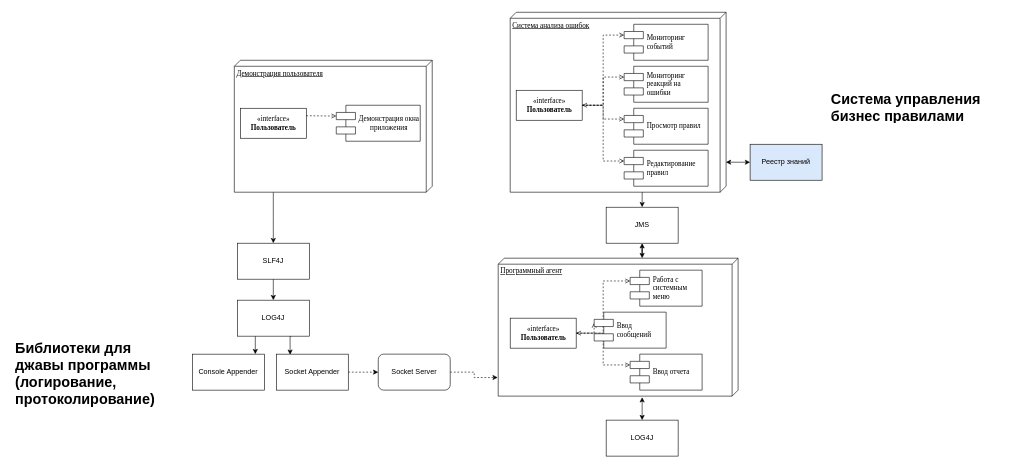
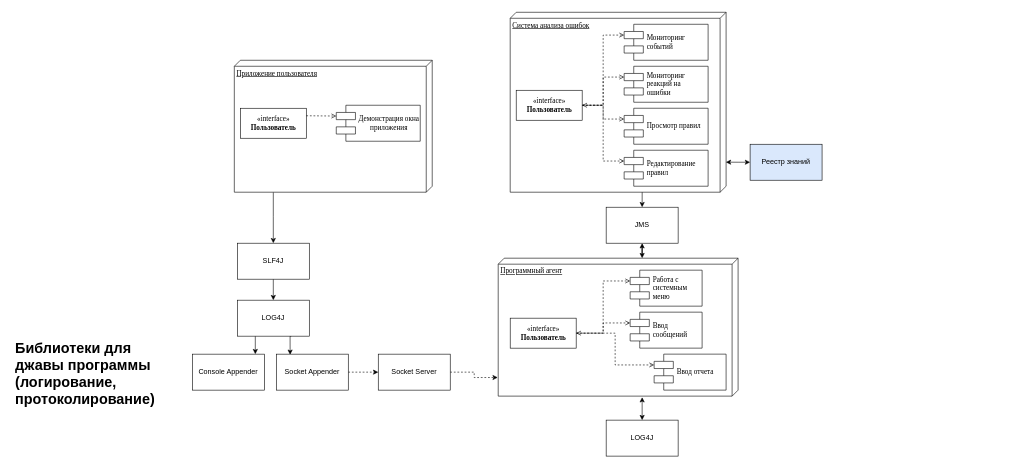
  <mxCell id="0" />
  <mxCell id="1" parent="0" />
  <mxCell id="2" style="edgeStyle=orthogonalEdgeStyle;rounded=0;orthogonalLoop=1;jettySize=auto;html=1;entryX=0.5;entryY=0;entryDx=0;entryDy=0;" edge="1" parent="1" source="3" target="21"><mxGeometry relative="1" as="geometry"><Array as="points"><mxPoint x="455" y="360" /><mxPoint x="455" y="360" /></Array></mxGeometry></mxCell>
- <mxCell id="3" value="Демонстрация пользователя" style="verticalAlign=top;align=left;spacingTop=8;spacingLeft=2;spacingRight=12;shape=cube;size=10;direction=south;fontStyle=4;html=1;rounded=0;shadow=0;comic=0;labelBackgroundColor=none;strokeWidth=1;fontFamily=Verdana;fontSize=12" parent="1" vertex="1"><mxGeometry x="390" y="100" width="330" height="220" as="geometry" /></mxCell>
+ <mxCell id="3" value="Приложение пользователя" style="verticalAlign=top;align=left;spacingTop=8;spacingLeft=2;spacingRight=12;shape=cube;size=10;direction=south;fontStyle=4;html=1;rounded=0;shadow=0;comic=0;labelBackgroundColor=none;strokeWidth=1;fontFamily=Verdana;fontSize=12" parent="1" vertex="1"><mxGeometry x="390" y="100" width="330" height="220" as="geometry" /></mxCell>
  <mxCell id="4" value="Система анализа ошибок" style="verticalAlign=top;align=left;spacingTop=8;spacingLeft=2;spacingRight=12;shape=cube;size=10;direction=south;fontStyle=4;html=1;rounded=0;shadow=0;comic=0;labelBackgroundColor=none;strokeWidth=1;fontFamily=Verdana;fontSize=12" parent="1" vertex="1"><mxGeometry x="850" y="20" width="360" height="300" as="geometry" /></mxCell>
  <mxCell id="5" value="Программный агент" style="verticalAlign=top;align=left;spacingTop=8;spacingLeft=2;spacingRight=12;shape=cube;size=10;direction=south;fontStyle=4;html=1;rounded=0;shadow=0;comic=0;labelBackgroundColor=none;strokeWidth=1;fontFamily=Verdana;fontSize=12" parent="1" vertex="1"><mxGeometry x="830" y="430" width="400" height="230" as="geometry" /></mxCell>
  <mxCell id="6" value="«interface»&lt;br&gt;&lt;b&gt;Пользователь&lt;/b&gt;" style="html=1;rounded=0;shadow=0;comic=0;labelBackgroundColor=none;strokeWidth=1;fontFamily=Verdana;fontSize=12;align=center;" parent="1" vertex="1"><mxGeometry x="400" y="180" width="110" height="50" as="geometry" /></mxCell>
  <mxCell id="7" value="Демонстрация окна приложения" style="shape=component;align=center;spacingLeft=36;rounded=0;shadow=0;comic=0;labelBackgroundColor=none;strokeWidth=1;fontFamily=Verdana;fontSize=12;html=1;whiteSpace=wrap;" parent="1" vertex="1"><mxGeometry x="560" y="175" width="140" height="60" as="geometry" /></mxCell>
  <mxCell id="8" value="Мониторинг событий" style="shape=component;align=left;spacingLeft=36;rounded=0;shadow=0;comic=0;labelBackgroundColor=none;strokeWidth=1;fontFamily=Verdana;fontSize=12;html=1;whiteSpace=wrap;" parent="1" vertex="1"><mxGeometry x="1040" width="140" height="60" as="geometry" y="40" /></mxCell>
  <mxCell id="9" value="Работа с системным меню" style="shape=component;align=left;spacingLeft=36;rounded=0;shadow=0;comic=0;labelBackgroundColor=none;strokeWidth=1;fontFamily=Verdana;fontSize=12;html=1;whiteSpace=wrap;" parent="1" vertex="1"><mxGeometry x="1050" y="450" width="120" height="60" as="geometry" /></mxCell>
  <mxCell id="10" style="edgeStyle=orthogonalEdgeStyle;rounded=0;orthogonalLoop=1;jettySize=auto;html=1;exitX=1;exitY=0.5;exitDx=0;exitDy=0;entryX=0;entryY=0.3;entryDx=0;entryDy=0;dashed=1;endArrow=open;endFill=0;" edge="1" parent="1" source="14" target="8"><mxGeometry relative="1" as="geometry" /></mxCell>
  <mxCell id="11" style="edgeStyle=orthogonalEdgeStyle;rounded=0;orthogonalLoop=1;jettySize=auto;html=1;exitX=1;exitY=0.5;exitDx=0;exitDy=0;entryX=0;entryY=0.3;entryDx=0;entryDy=0;dashed=1;endArrow=open;endFill=0;" edge="1" parent="1" source="14" target="38"><mxGeometry relative="1" as="geometry" /></mxCell>
  <mxCell id="12" style="edgeStyle=orthogonalEdgeStyle;rounded=0;orthogonalLoop=1;jettySize=auto;html=1;exitX=1;exitY=0.5;exitDx=0;exitDy=0;entryX=0;entryY=0.3;entryDx=0;entryDy=0;dashed=1;endArrow=open;endFill=0;" edge="1" parent="1" source="14" target="39"><mxGeometry relative="1" as="geometry" /></mxCell>
  <mxCell id="13" style="edgeStyle=orthogonalEdgeStyle;rounded=0;orthogonalLoop=1;jettySize=auto;html=1;exitX=1;exitY=0.5;exitDx=0;exitDy=0;entryX=0;entryY=0.3;entryDx=0;entryDy=0;dashed=1;startArrow=open;startFill=0;endArrow=open;endFill=0;" edge="1" parent="1" source="14" target="40"><mxGeometry relative="1" as="geometry" /></mxCell>
  <mxCell id="14" value="«interface»&lt;br&gt;&lt;b&gt;Пользователь&lt;/b&gt;" style="html=1;rounded=0;shadow=0;comic=0;labelBackgroundColor=none;strokeWidth=1;fontFamily=Verdana;fontSize=12;align=center;" vertex="1" parent="1"><mxGeometry x="860" y="150" width="110" height="50" as="geometry" /></mxCell>
  <mxCell id="15" style="edgeStyle=orthogonalEdgeStyle;rounded=0;orthogonalLoop=1;jettySize=auto;html=1;exitX=1;exitY=0.5;exitDx=0;exitDy=0;entryX=0;entryY=0.3;entryDx=0;entryDy=0;dashed=1;endArrow=open;endFill=0;" edge="1" parent="1" source="18" target="9"><mxGeometry relative="1" as="geometry" /></mxCell>
  <mxCell id="16" style="edgeStyle=orthogonalEdgeStyle;rounded=0;orthogonalLoop=1;jettySize=auto;html=1;exitX=1;exitY=0.5;exitDx=0;exitDy=0;entryX=0;entryY=0.3;entryDx=0;entryDy=0;dashed=1;endArrow=open;endFill=0;" edge="1" parent="1" source="18" target="36"><mxGeometry relative="1" as="geometry" /></mxCell>
  <mxCell id="17" style="edgeStyle=orthogonalEdgeStyle;rounded=0;orthogonalLoop=1;jettySize=auto;html=1;exitX=1;exitY=0.5;exitDx=0;exitDy=0;entryX=0;entryY=0.3;entryDx=0;entryDy=0;startArrow=open;startFill=0;dashed=1;endArrow=open;endFill=0;" edge="1" parent="1" source="18" target="37"><mxGeometry relative="1" as="geometry" /></mxCell>
  <mxCell id="18" value="«interface»&lt;br&gt;&lt;b&gt;Пользователь&lt;/b&gt;" style="html=1;rounded=0;shadow=0;comic=0;labelBackgroundColor=none;strokeWidth=1;fontFamily=Verdana;fontSize=12;align=center;" vertex="1" parent="1"><mxGeometry x="850" y="530" width="110" height="50" as="geometry" /></mxCell>
  <mxCell id="19" value="" style="endArrow=open;dashed=1;html=1;rounded=0;entryX=0;entryY=0.3;entryDx=0;entryDy=0;exitX=1;exitY=0.25;exitDx=0;exitDy=0;startArrow=none;startFill=0;endFill=0;" edge="1" parent="1" source="6" target="7"><mxGeometry width="50" height="50" relative="1" as="geometry"><mxPoint x="790" y="470" as="sourcePoint" /><mxPoint x="840" y="420" as="targetPoint" /></mxGeometry></mxCell>
  <mxCell id="20" style="edgeStyle=orthogonalEdgeStyle;rounded=0;orthogonalLoop=1;jettySize=auto;html=1;exitX=0.5;exitY=1;exitDx=0;exitDy=0;entryX=0.5;entryY=0;entryDx=0;entryDy=0;" edge="1" parent="1" source="21" target="24"><mxGeometry relative="1" as="geometry" /></mxCell>
  <mxCell id="21" value="SLF4J" style="rounded=0;whiteSpace=wrap;html=1;" vertex="1" parent="1"><mxGeometry x="395" y="405" width="120" height="60" as="geometry" /></mxCell>
  <mxCell id="22" style="edgeStyle=orthogonalEdgeStyle;rounded=0;orthogonalLoop=1;jettySize=auto;html=1;exitX=0.25;exitY=1;exitDx=0;exitDy=0;entryX=0.875;entryY=0;entryDx=0;entryDy=0;entryPerimeter=0;" edge="1" parent="1" source="24" target="25"><mxGeometry relative="1" as="geometry" /></mxCell>
  <mxCell id="23" style="edgeStyle=orthogonalEdgeStyle;rounded=0;orthogonalLoop=1;jettySize=auto;html=1;exitX=0.75;exitY=1;exitDx=0;exitDy=0;entryX=0.192;entryY=0.017;entryDx=0;entryDy=0;entryPerimeter=0;" edge="1" parent="1" source="24" target="27"><mxGeometry relative="1" as="geometry" /></mxCell>
  <mxCell id="24" value="LOG4J" style="rounded=0;whiteSpace=wrap;html=1;" vertex="1" parent="1"><mxGeometry x="395" y="500" width="120" height="60" as="geometry" /></mxCell>
  <mxCell id="25" value="Console Appender" style="rounded=0;whiteSpace=wrap;html=1;" vertex="1" parent="1"><mxGeometry x="320" y="590" width="120" height="60" as="geometry" /></mxCell>
  <mxCell id="26" style="edgeStyle=orthogonalEdgeStyle;rounded=0;orthogonalLoop=1;jettySize=auto;html=1;exitX=1;exitY=0.5;exitDx=0;exitDy=0;dashed=1;" edge="1" parent="1" source="27" target="30"><mxGeometry relative="1" as="geometry" /></mxCell>
  <mxCell id="27" value="Socket Appender" style="rounded=0;whiteSpace=wrap;html=1;" vertex="1" parent="1"><mxGeometry x="460" y="590" width="120" height="60" as="geometry" /></mxCell>
  <mxCell id="28" value="&lt;h1&gt;Библиотеки для джавы программы (логирование, протоколирование)&lt;/h1&gt;" style="text;html=1;strokeColor=none;fillColor=none;spacing=5;spacingTop=-20;whiteSpace=wrap;overflow=hidden;rounded=0;" vertex="1" parent="1"><mxGeometry x="20" y="560" width="240" height="160" as="geometry" /></mxCell>
  <mxCell id="29" style="edgeStyle=orthogonalEdgeStyle;rounded=0;orthogonalLoop=1;jettySize=auto;html=1;exitX=1;exitY=0.5;exitDx=0;exitDy=0;entryX=0.865;entryY=1.002;entryDx=0;entryDy=0;entryPerimeter=0;dashed=1;" edge="1" parent="1" source="30" target="5"><mxGeometry relative="1" as="geometry" /></mxCell>
- <mxCell id="30" value="Socket Server" style="whiteSpace=wrap;html=1;rounded=1;" vertex="1" parent="1"><mxGeometry x="630" y="590" width="120" height="60" as="geometry" /></mxCell>
+ <mxCell id="30" value="Socket Server" style="rounded=0;whiteSpace=wrap;html=1;" vertex="1" parent="1"><mxGeometry x="630" y="590" width="120" height="60" as="geometry" /></mxCell>
  <mxCell id="31" style="edgeStyle=orthogonalEdgeStyle;rounded=0;orthogonalLoop=1;jettySize=auto;html=1;entryX=1.008;entryY=0.4;entryDx=0;entryDy=0;entryPerimeter=0;startArrow=classic;startFill=1;" edge="1" parent="1" source="32" target="5"><mxGeometry relative="1" as="geometry" /></mxCell>
  <mxCell id="32" value="LOG4J" style="rounded=0;whiteSpace=wrap;html=1;" vertex="1" parent="1"><mxGeometry x="1010" y="700" width="120" height="60" as="geometry" /></mxCell>
  <mxCell id="33" style="edgeStyle=orthogonalEdgeStyle;rounded=0;orthogonalLoop=1;jettySize=auto;html=1;entryX=0;entryY=0.4;entryDx=0;entryDy=0;entryPerimeter=0;startArrow=classic;startFill=1;" edge="1" parent="1" source="35" target="5"><mxGeometry relative="1" as="geometry" /></mxCell>
  <mxCell id="34" style="edgeStyle=orthogonalEdgeStyle;rounded=0;orthogonalLoop=1;jettySize=auto;html=1;exitX=0.5;exitY=0;exitDx=0;exitDy=0;endArrow=none;endFill=0;startArrow=classic;startFill=1;" edge="1" parent="1" source="35"><mxGeometry relative="1" as="geometry"><mxPoint x="1070.056" y="320" as="targetPoint" /></mxGeometry></mxCell>
  <mxCell id="35" value="JMS" style="rounded=0;whiteSpace=wrap;html=1;" vertex="1" parent="1"><mxGeometry x="1010" y="345" width="120" height="60" as="geometry" /></mxCell>
- <mxCell id="36" value="Ввод сообщений" style="shape=component;align=left;spacingLeft=36;rounded=0;shadow=0;comic=0;labelBackgroundColor=none;strokeWidth=1;fontFamily=Verdana;fontSize=12;html=1;whiteSpace=wrap;" vertex="1" parent="1"><mxGeometry x="990" y="520" width="120" height="60" as="geometry" /></mxCell>
- <mxCell id="37" value="Ввод отчета" style="shape=component;align=left;spacingLeft=36;rounded=0;shadow=0;comic=0;labelBackgroundColor=none;strokeWidth=1;fontFamily=Verdana;fontSize=12;html=1;whiteSpace=wrap;" vertex="1" parent="1"><mxGeometry x="1050" y="590" width="120" height="60" as="geometry" /></mxCell>
+ <mxCell id="36" value="Ввод сообщений" style="shape=component;align=left;spacingLeft=36;rounded=0;shadow=0;comic=0;labelBackgroundColor=none;strokeWidth=1;fontFamily=Verdana;fontSize=12;html=1;whiteSpace=wrap;" vertex="1" parent="1"><mxGeometry x="1050" y="520" width="120" height="60" as="geometry" /></mxCell>
+ <mxCell id="37" value="Ввод отчета" style="shape=component;align=left;spacingLeft=36;rounded=0;shadow=0;comic=0;labelBackgroundColor=none;strokeWidth=1;fontFamily=Verdana;fontSize=12;html=1;whiteSpace=wrap;" vertex="1" parent="1"><mxGeometry x="1090" y="590" width="120" height="60" as="geometry" /></mxCell>
  <mxCell id="38" value="Мониторинг реакций на ошибки&amp;nbsp;" style="shape=component;align=left;spacingLeft=36;rounded=0;shadow=0;comic=0;labelBackgroundColor=none;strokeWidth=1;fontFamily=Verdana;fontSize=12;html=1;whiteSpace=wrap;" vertex="1" parent="1"><mxGeometry x="1040" y="110" width="140" height="60" as="geometry" /></mxCell>
  <mxCell id="39" value="Просмотр правил" style="shape=component;align=left;spacingLeft=36;rounded=0;shadow=0;comic=0;labelBackgroundColor=none;strokeWidth=1;fontFamily=Verdana;fontSize=12;html=1;whiteSpace=wrap;" vertex="1" parent="1"><mxGeometry x="1040" y="180" width="140" height="60" as="geometry" /></mxCell>
  <mxCell id="40" value="Редактирование правил" style="shape=component;align=left;spacingLeft=36;rounded=0;shadow=0;comic=0;labelBackgroundColor=none;strokeWidth=1;fontFamily=Verdana;fontSize=12;html=1;whiteSpace=wrap;" vertex="1" parent="1"><mxGeometry x="1040" y="250" width="140" height="60" as="geometry" /></mxCell>
  <mxCell id="41" style="edgeStyle=orthogonalEdgeStyle;rounded=0;orthogonalLoop=1;jettySize=auto;html=1;exitX=0;exitY=0.5;exitDx=0;exitDy=0;entryX=0.833;entryY=0.001;entryDx=0;entryDy=0;entryPerimeter=0;startArrow=classic;startFill=1;" edge="1" parent="1" source="42" target="4"><mxGeometry relative="1" as="geometry" /></mxCell>
  <mxCell id="42" value="Реестр знаний" style="rounded=0;whiteSpace=wrap;html=1;fillColor=#dae8fc;" vertex="1" parent="1"><mxGeometry x="1250" y="240" width="120" height="60" as="geometry" /></mxCell>
- <mxCell id="43" value="&lt;h1&gt;Система управления бизнес правилами&lt;/h1&gt;" style="text;html=1;strokeColor=none;fillColor=none;spacing=5;spacingTop=-20;whiteSpace=wrap;overflow=hidden;rounded=0;" vertex="1" parent="1"><mxGeometry x="1380" y="145" width="290" height="60" as="geometry" /></mxCell>
